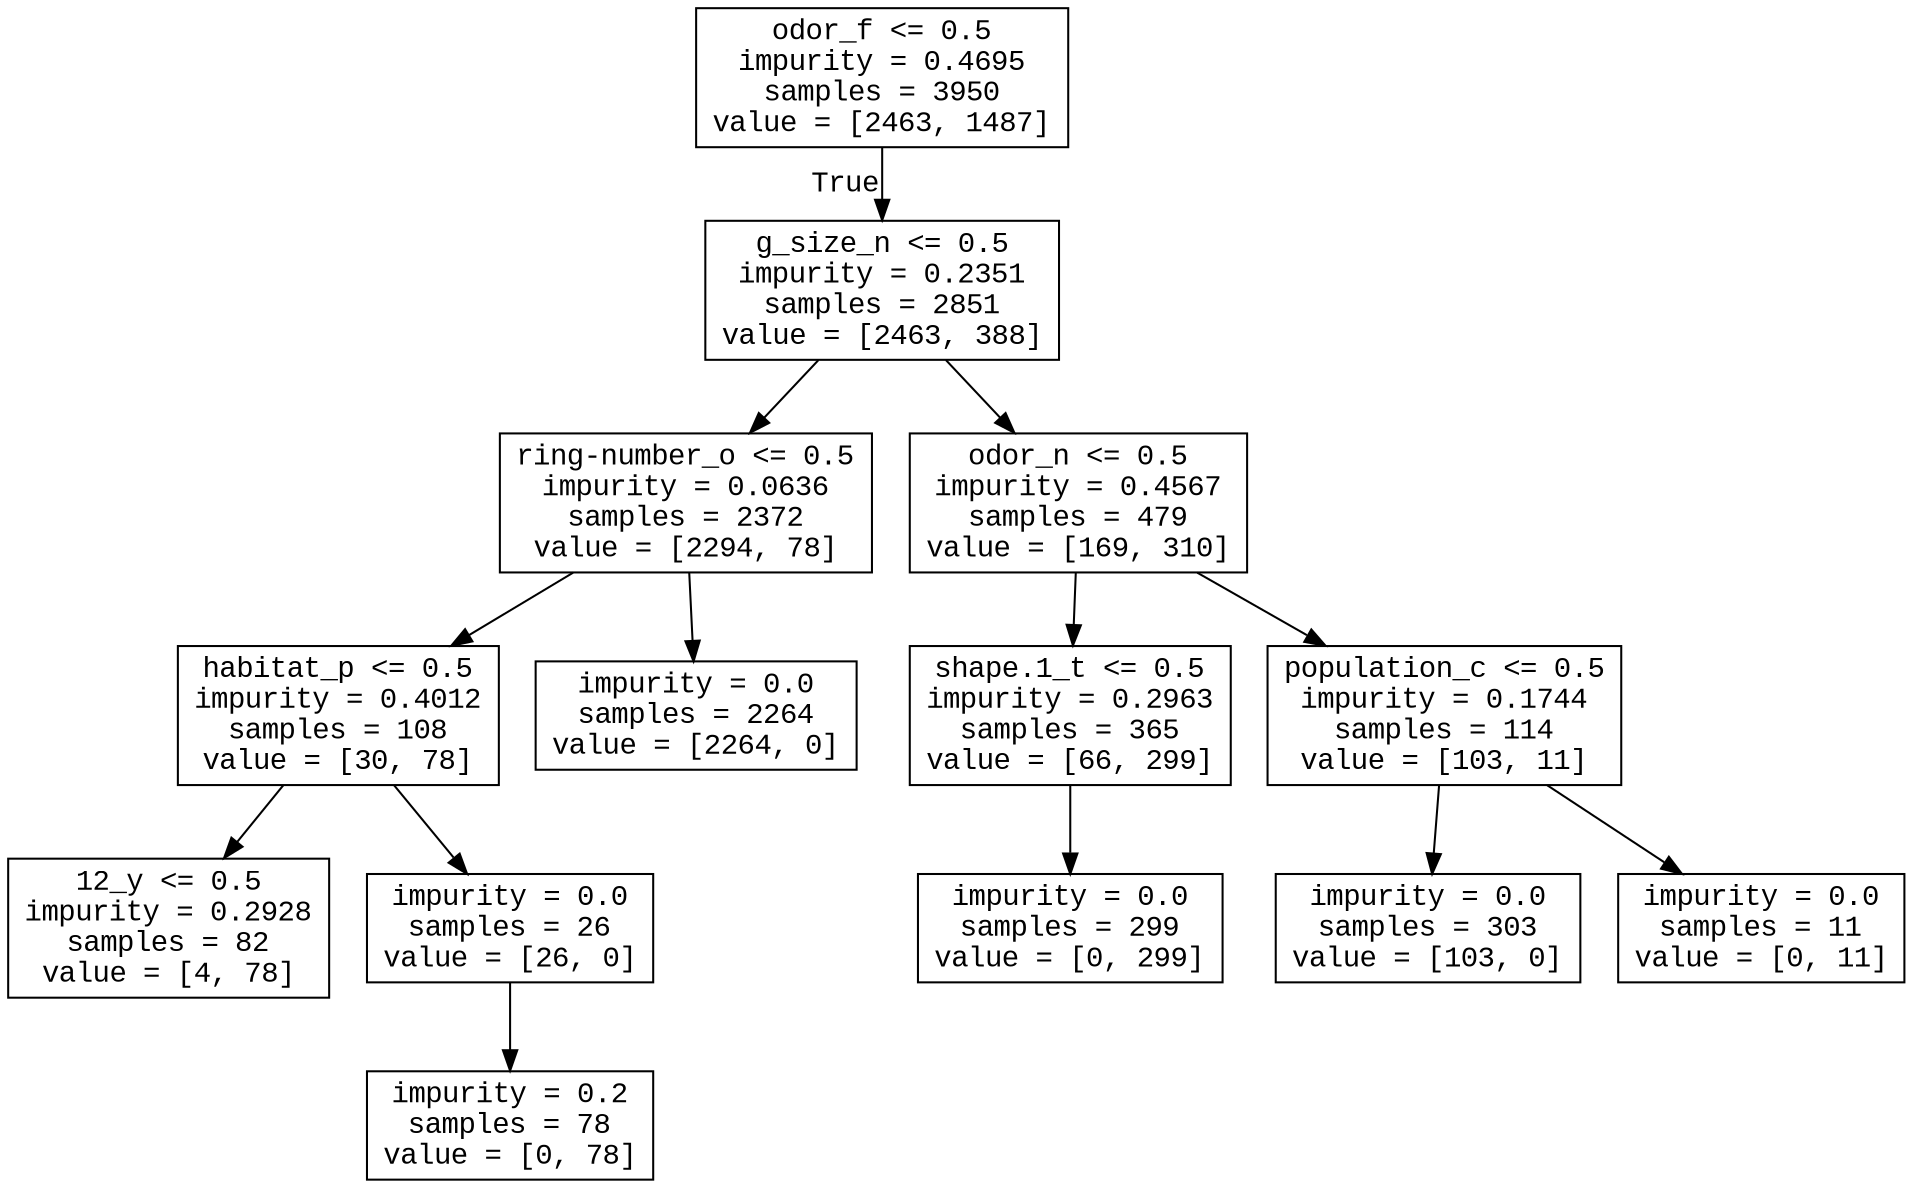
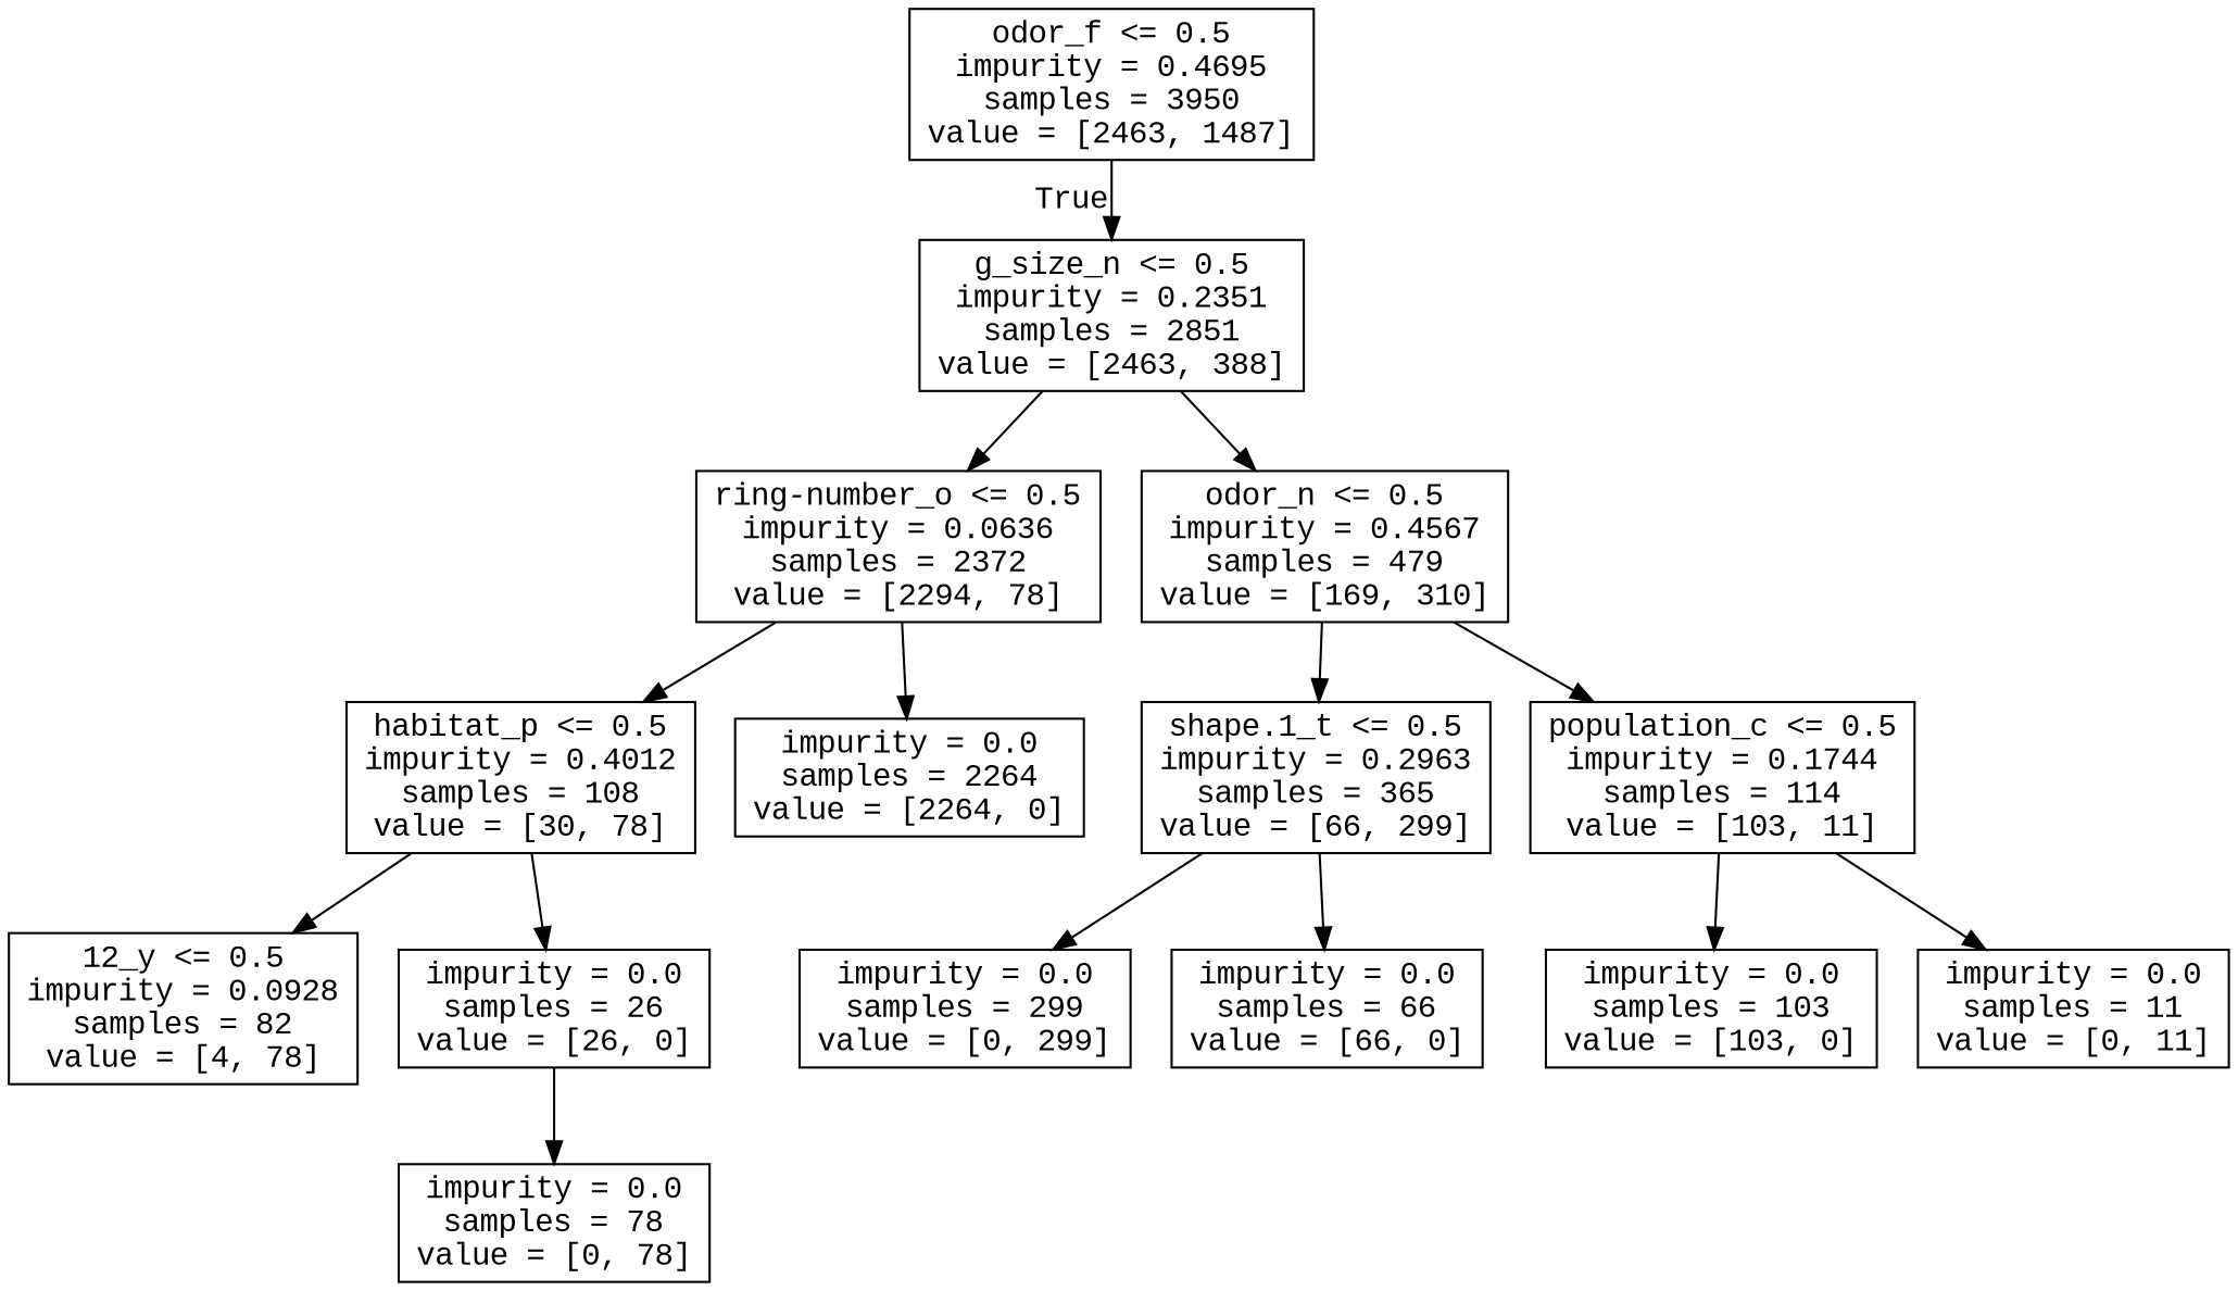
  digraph {
    fontname="Liberation Mono"
    node [fontname="Liberation Mono" shape=box]
    edge [fontname="Liberation Mono"]
    n1 [label="odor_f <= 0.5\nimpurity = 0.4695\nsamples = 3950\nvalue = [2463, 1487]"]
    n2 [label="g_size_n <= 0.5\nimpurity = 0.2351\nsamples = 2851\nvalue = [2463, 388]"]
    n3 [label="ring-number_o <= 0.5\nimpurity = 0.0636\nsamples = 2372\nvalue = [2294, 78]"]
    n4 [label="odor_n <= 0.5\nimpurity = 0.4567\nsamples = 479\nvalue = [169, 310]"]
    n5 [label="habitat_p <= 0.5\nimpurity = 0.4012\nsamples = 108\nvalue = [30, 78]"]
    n6 [label="impurity = 0.0\nsamples = 2264\nvalue = [2264, 0]"]
    n7 [label="shape.1_t <= 0.5\nimpurity = 0.2963\nsamples = 365\nvalue = [66, 299]"]
    n8 [label="population_c <= 0.5\nimpurity = 0.1744\nsamples = 114\nvalue = [103, 11]"]
-   n9 [label="12_y <= 0.5\nimpurity = 0.2928\nsamples = 82\nvalue = [4, 78]"]
+   n9 [label="12_y <= 0.5\nimpurity = 0.0928\nsamples = 82\nvalue = [4, 78]"]
    n10 [label="impurity = 0.0\nsamples = 26\nvalue = [26, 0]"]
-   n11 [label="impurity = 0.2\nsamples = 78\nvalue = [0, 78]"]
+   n11 [label="impurity = 0.0\nsamples = 78\nvalue = [0, 78]"]
    n12 [label="impurity = 0.0\nsamples = 299\nvalue = [0, 299]"]
-   n14 [label="impurity = 0.0\nsamples = 303\nvalue = [103, 0]"]
+   n13 [label="impurity = 0.0\nsamples = 66\nvalue = [66, 0]"]
+   n14 [label="impurity = 0.0\nsamples = 103\nvalue = [103, 0]"]
    n15 [label="impurity = 0.0\nsamples = 11\nvalue = [0, 11]"]
    n1 -> n2 [headlabel=True labelangle=45 labeldistance=2.5]
    n2 -> n3
    n2 -> n4
    n3 -> n5
    n3 -> n6
    n4 -> n7
    n4 -> n8
    n5 -> n9
    n5 -> n10
    n7 -> n12
+   n7 -> n13
    n8 -> n14
    n8 -> n15
    n10 -> n11
  }
